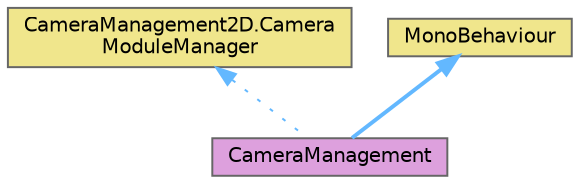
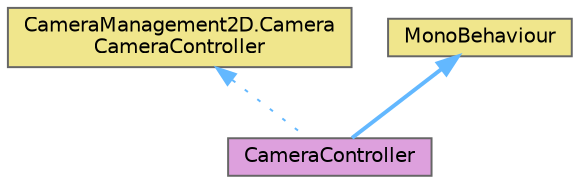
  digraph {
    node [color=gray40 fillcolor=khaki fontname=Helvetica fontsize=10 shape=box style=filled]
    edge [color=steelblue1 dir=back fontname=Helvetica fontsize=10 labelfontname=Helvetica labelfontsize=10]
-   n1 [fontcolor=black height=0.2 label="CameraManagement2D.Camera\lModuleManager" width=0.4]
-   n2 [fillcolor=plum height=0.2 label=CameraManagement width=0.4]
+   n1 [fontcolor=black height=0.2 label="CameraManagement2D.Camera\lCameraController" width=0.4]
+   n2 [fillcolor=plum height=0.2 label=CameraController width=0.4]
    n3 [height=0.2 label=MonoBehaviour width=0.4]
    n1 -> n2 [style=dotted]
    n3 -> n2 [style=bold]
  }
